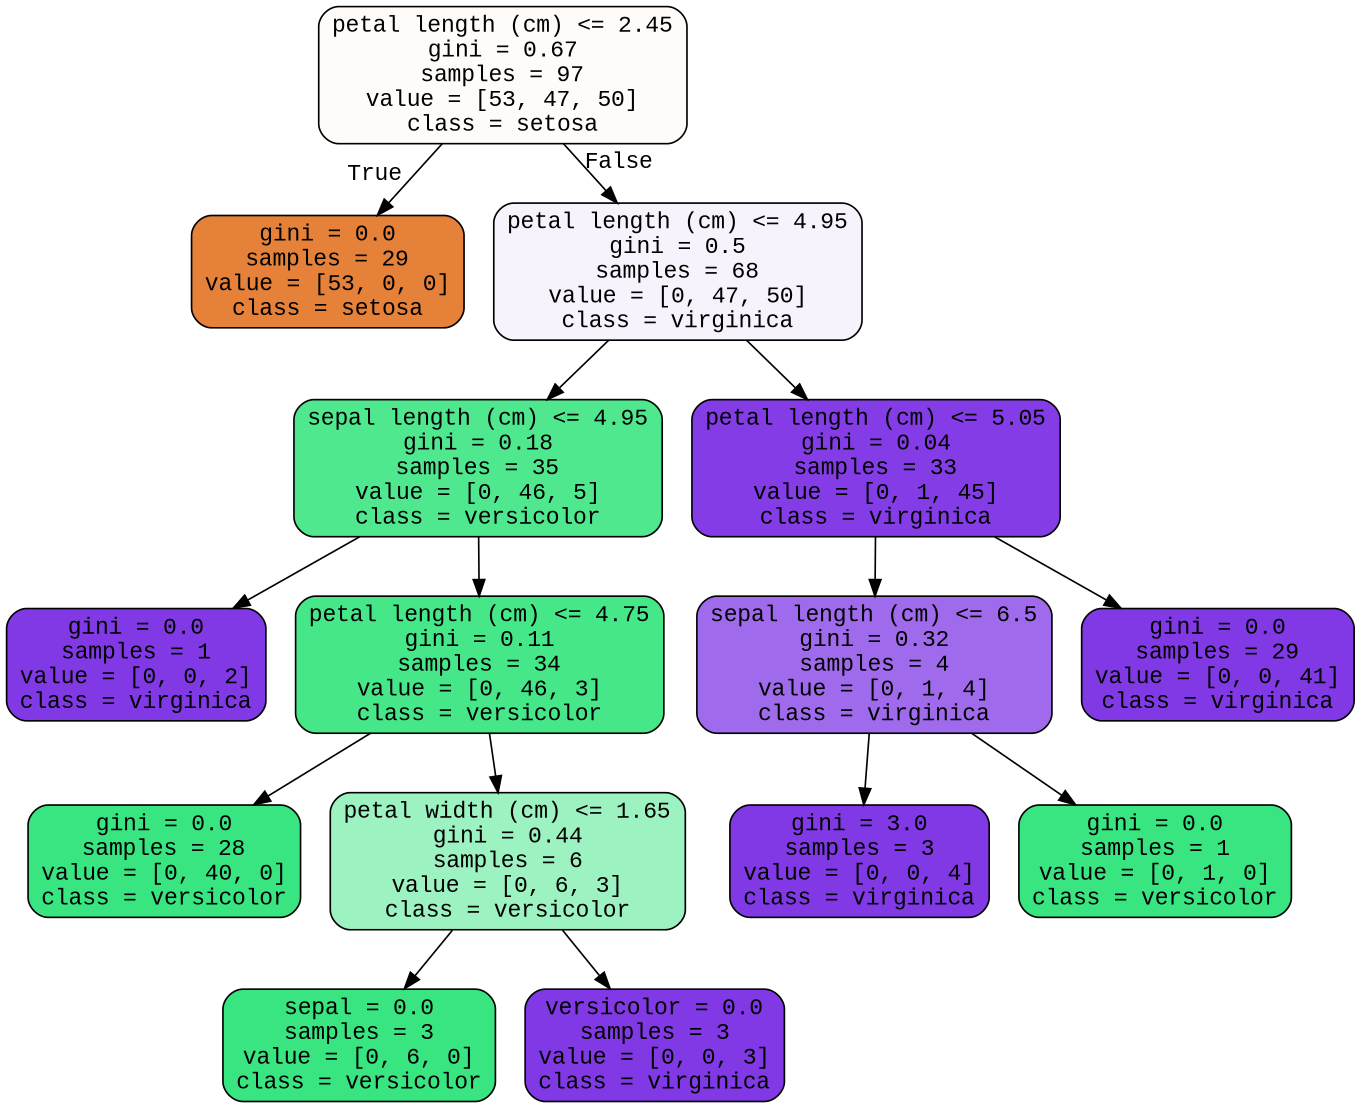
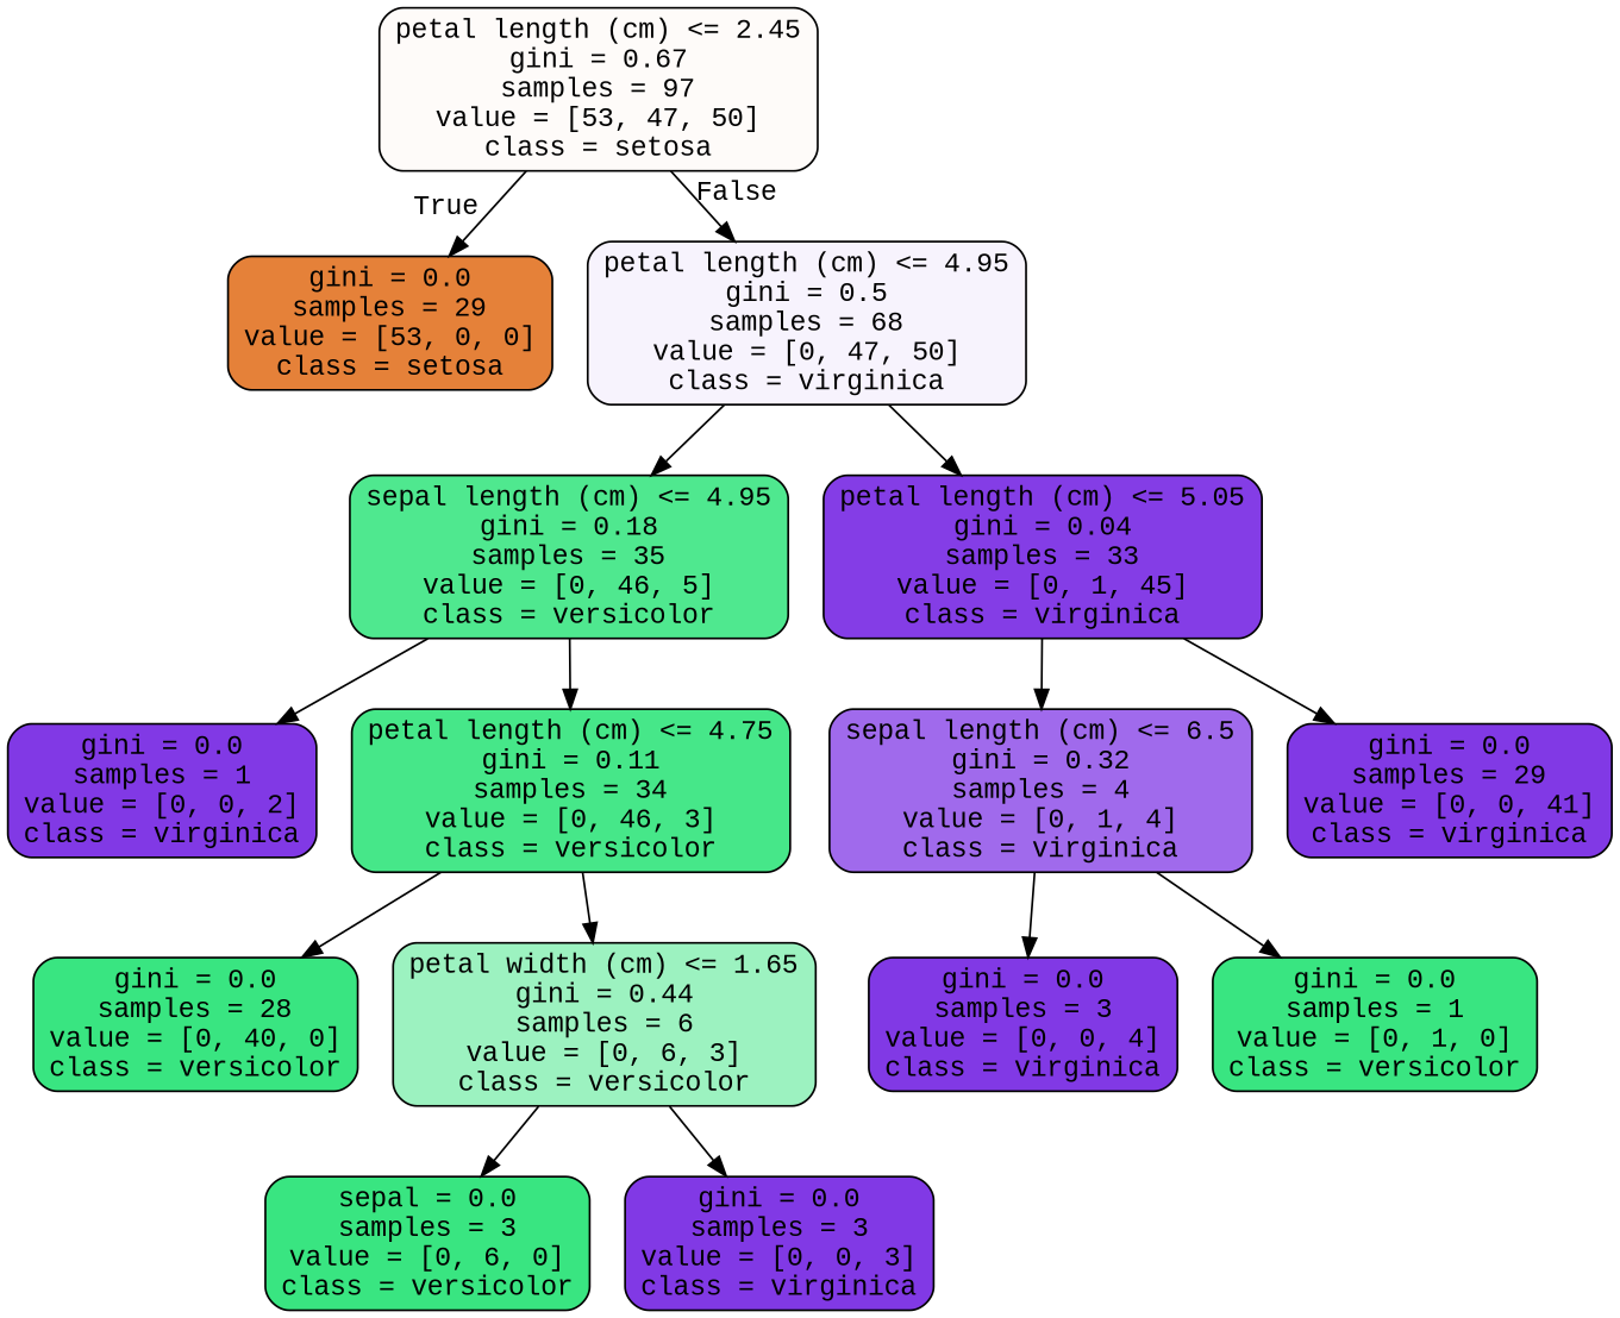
  digraph {
    fontname="Liberation Mono"
    node [color=black fillcolor="#8139e5" fontname="Liberation Mono" shape=box style="filled, rounded"]
    edge [fontname="Liberation Mono"]
    n1 [fillcolor="#fefbf9" label="petal length (cm) <= 2.45\ngini = 0.67\nsamples = 97\nvalue = [53, 47, 50]\nclass = setosa"]
    n2 [fillcolor="#e58139" label="gini = 0.0\nsamples = 29\nvalue = [53, 0, 0]\nclass = setosa"]
    n3 [fillcolor="#f7f3fd" label="petal length (cm) <= 4.95\ngini = 0.5\nsamples = 68\nvalue = [0, 47, 50]\nclass = virginica"]
    n4 [fillcolor="#4fe88f" label="sepal length (cm) <= 4.95\ngini = 0.18\nsamples = 35\nvalue = [0, 46, 5]\nclass = versicolor"]
    n5 [fillcolor="#843de6" label="petal length (cm) <= 5.05\ngini = 0.04\nsamples = 33\nvalue = [0, 1, 45]\nclass = virginica"]
    n6 [label="gini = 0.0\nsamples = 1\nvalue = [0, 0, 2]\nclass = virginica"]
    n7 [fillcolor="#46e789" label="petal length (cm) <= 4.75\ngini = 0.11\nsamples = 34\nvalue = [0, 46, 3]\nclass = versicolor"]
    n8 [fillcolor="#a06aec" label="sepal length (cm) <= 6.5\ngini = 0.32\nsamples = 4\nvalue = [0, 1, 4]\nclass = virginica"]
    n9 [label="gini = 0.0\nsamples = 29\nvalue = [0, 0, 41]\nclass = virginica"]
    n10 [fillcolor="#39e581" label="gini = 0.0\nsamples = 28\nvalue = [0, 40, 0]\nclass = versicolor"]
    n11 [fillcolor="#9cf2c0" label="petal width (cm) <= 1.65\ngini = 0.44\nsamples = 6\nvalue = [0, 6, 3]\nclass = versicolor"]
    n12 [fillcolor="#39e581" label="sepal = 0.0\nsamples = 3\nvalue = [0, 6, 0]\nclass = versicolor"]
-   n13 [label="versicolor = 0.0\nsamples = 3\nvalue = [0, 0, 3]\nclass = virginica"]
-   n14 [label="gini = 3.0\nsamples = 3\nvalue = [0, 0, 4]\nclass = virginica"]
+   n13 [label="gini = 0.0\nsamples = 3\nvalue = [0, 0, 3]\nclass = virginica"]
+   n14 [label="gini = 0.0\nsamples = 3\nvalue = [0, 0, 4]\nclass = virginica"]
    n15 [fillcolor="#39e581" label="gini = 0.0\nsamples = 1\nvalue = [0, 1, 0]\nclass = versicolor"]
    n1 -> n2 [headlabel=True labelangle=45 labeldistance=2.5]
    n1 -> n3 [headlabel=False labelangle=-45 labeldistance=2.5]
    n3 -> n4
    n3 -> n5
    n4 -> n6
    n4 -> n7
    n5 -> n8
    n5 -> n9
    n7 -> n10
    n7 -> n11
    n8 -> n14
    n8 -> n15
    n11 -> n12
    n11 -> n13
  }
